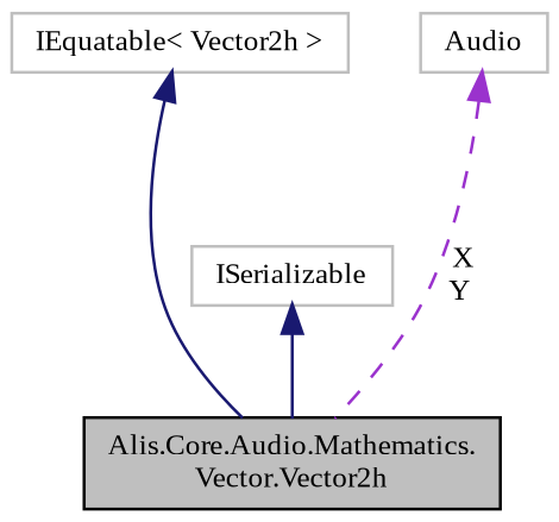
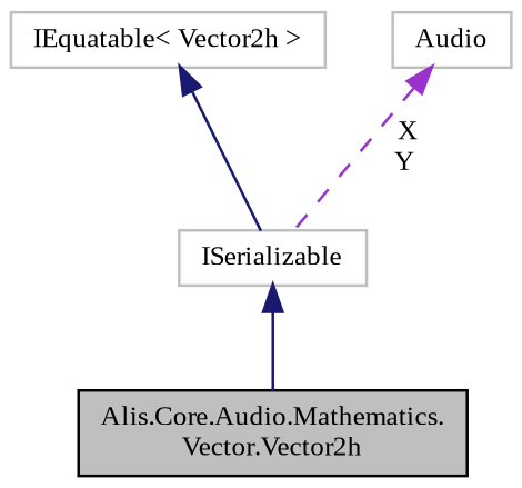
  digraph {
    fontname="Liberation Serif"
    node [color=grey75 fillcolor=white fontname="Liberation Serif" fontsize=10 shape=record style=filled]
    edge [color=midnightblue dir=back fontname="Liberation Serif" fontsize=10 labelfontname=Helvetica labelfontsize=10 style=solid]
    n1 [color=black fillcolor=grey75 fontcolor=black height=0.2 label="Alis.Core.Audio.Mathematics.\lVector.Vector2h" width=0.4]
    n2 [height=0.2 label=ISerializable width=0.4]
    n3 [height=0.2 label="IEquatable\< Vector2h \>" width=0.4]
    n4 [height=0.2 label=Audio width=0.4]
    n2 -> n1
-   n3 -> n1
-   n4 -> n1 [color=darkorchid3 label=" X\nY" style=dashed]
+   n3 -> n2
+   n4 -> n2 [color=darkorchid3 label=" X\nY" style=dashed]
  }
